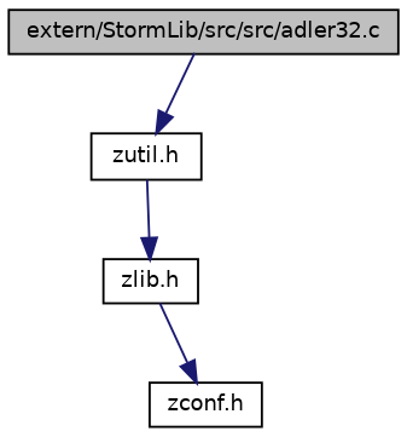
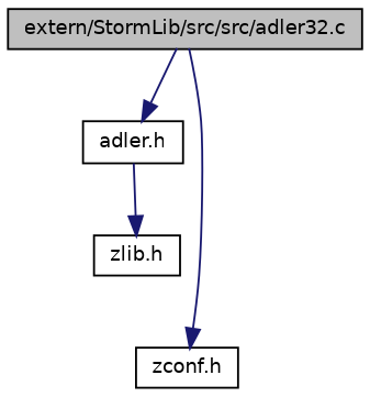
  digraph {
    node [color=black fillcolor=white fontname=Helvetica fontsize=10 shape=record style=filled]
    edge [color=midnightblue fontname=Helvetica fontsize=10 labelfontname=Helvetica labelfontsize=10 style=solid]
    n1 [fillcolor=grey75 fontcolor=black height=0.2 label="extern/StormLib/src/src/adler32.c" width=0.4]
-   n2 [height=0.2 label="zutil.h" width=0.4]
+   n2 [height=0.2 label="adler.h" width=0.4]
    n3 [height=0.2 label="zlib.h" width=0.4]
    n4 [height=0.2 label="zconf.h" width=0.4]
    n1 -> n2
    n2 -> n3
-   n3 -> n4
+   n1 -> n4
  }
